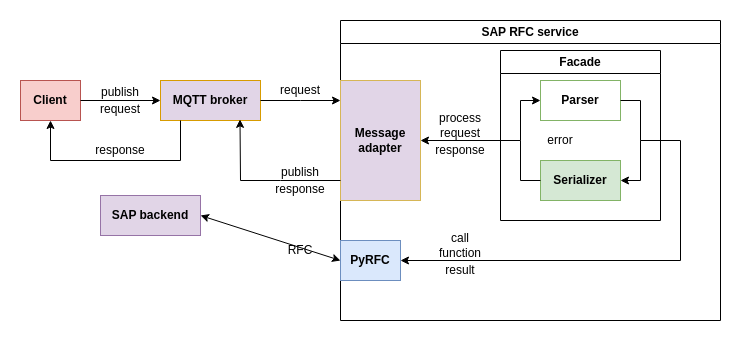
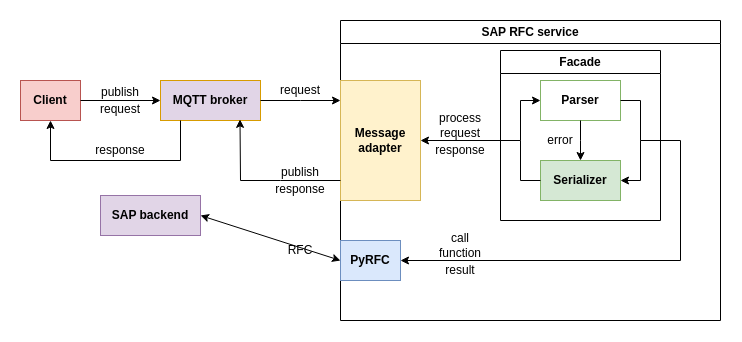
  <mxCell id="0" />
  <mxCell id="1" parent="0" />
  <mxCell id="2" value="&lt;b&gt;MQTT broker&lt;/b&gt;" style="rounded=0;whiteSpace=wrap;html=1;fillColor=#e1d5e7;strokeColor=#d79b00;" vertex="1" parent="1"><mxGeometry x="160" y="80" width="100" height="40" as="geometry" /></mxCell>
  <mxCell id="3" value="&lt;b&gt;Client&lt;/b&gt;" style="rounded=0;whiteSpace=wrap;html=1;fillColor=#f8cecc;strokeColor=#b85450;" vertex="1" parent="1"><mxGeometry x="20" y="80" width="60" height="40" as="geometry" /></mxCell>
  <mxCell id="4" value="SAP RFC service" style="swimlane;whiteSpace=wrap;html=1;" vertex="1" parent="1"><mxGeometry x="340" y="20" width="380" height="300" as="geometry"><mxRectangle x="360" y="280" width="130" height="30" as="alternateBounds" /></mxGeometry></mxCell>
- <mxCell id="5" value="&lt;b&gt;Message&lt;br&gt;adapter&lt;br&gt;&lt;/b&gt;" style="rounded=0;whiteSpace=wrap;html=1;fillColor=#e1d5e7;strokeColor=#d6b656;" vertex="1" parent="4"><mxGeometry y="60" width="80" height="120" as="geometry" /></mxCell>
+ <mxCell id="5" value="&lt;b&gt;Message&lt;br&gt;adapter&lt;br&gt;&lt;/b&gt;" style="rounded=0;whiteSpace=wrap;html=1;fillColor=#fff2cc;strokeColor=#d6b656;" vertex="1" parent="4"><mxGeometry y="60" width="80" height="120" as="geometry" /></mxCell>
  <mxCell id="6" value="&lt;p style=&quot;line-height: 120%;&quot;&gt;process&lt;br&gt;request&lt;/p&gt;" style="text;html=1;align=center;verticalAlign=middle;whiteSpace=wrap;rounded=0;" vertex="1" parent="4"><mxGeometry x="90" y="90" width="60" height="30" as="geometry" /></mxCell>
  <mxCell id="7" value="Facade" style="swimlane;whiteSpace=wrap;html=1;" vertex="1" parent="4"><mxGeometry x="160" y="30" width="160" height="170" as="geometry" /></mxCell>
  <mxCell id="8" value="&lt;b&gt;Serializer&lt;/b&gt;" style="rounded=0;whiteSpace=wrap;html=1;fillColor=#d5e8d4;strokeColor=#82b366;" vertex="1" parent="7"><mxGeometry x="40" y="110" width="80" height="40" as="geometry" /></mxCell>
  <mxCell id="9" value="&lt;div&gt;&lt;b&gt;Parser&lt;/b&gt;&lt;/div&gt;" style="rounded=0;whiteSpace=wrap;html=1;fillColor=#ffffff;strokeColor=#82b366;" vertex="1" parent="7"><mxGeometry x="40" y="30" width="80" height="40" as="geometry" /></mxCell>
  <mxCell id="10" value="" style="endArrow=none;html=1;rounded=0;exitX=0;exitY=0.5;exitDx=0;exitDy=0;" edge="1" parent="7" source="8"><mxGeometry width="50" height="50" relative="1" as="geometry"><mxPoint x="10" y="130" as="sourcePoint" /><mxPoint x="20" y="90" as="targetPoint" /><Array as="points"><mxPoint x="20" y="130" /></Array></mxGeometry></mxCell>
+ <mxCell id="11" value="" style="endArrow=classic;html=1;rounded=0;entryX=0.5;entryY=0;entryDx=0;entryDy=0;exitX=0.5;exitY=1;exitDx=0;exitDy=0;" edge="1" parent="7" source="9" target="8"><mxGeometry width="50" height="50" relative="1" as="geometry"><mxPoint x="20" y="90" as="sourcePoint" /><mxPoint x="70" y="110" as="targetPoint" /><Array as="points"><mxPoint x="80" y="90" /></Array></mxGeometry></mxCell>
  <mxCell id="12" value="error" style="text;html=1;align=center;verticalAlign=middle;whiteSpace=wrap;rounded=0;" vertex="1" parent="7"><mxGeometry x="40" y="80" width="40" height="20" as="geometry" /></mxCell>
  <mxCell id="13" value="" style="endArrow=classic;html=1;rounded=0;entryX=1;entryY=0.5;entryDx=0;entryDy=0;" edge="1" parent="7" target="8"><mxGeometry width="50" height="50" relative="1" as="geometry"><mxPoint x="140" y="90" as="sourcePoint" /><mxPoint x="160" y="120" as="targetPoint" /><Array as="points"><mxPoint x="140" y="130" /></Array></mxGeometry></mxCell>
  <mxCell id="14" value="response" style="text;html=1;align=center;verticalAlign=middle;whiteSpace=wrap;rounded=0;" vertex="1" parent="4"><mxGeometry x="90" y="120" width="60" height="20" as="geometry" /></mxCell>
  <mxCell id="15" value="" style="endArrow=classic;html=1;rounded=0;entryX=0;entryY=0.5;entryDx=0;entryDy=0;exitX=1;exitY=0.5;exitDx=0;exitDy=0;startArrow=classic;startFill=1;" edge="1" parent="4" source="5" target="9"><mxGeometry width="50" height="50" relative="1" as="geometry"><mxPoint x="160" y="120" as="sourcePoint" /><mxPoint x="210" y="70" as="targetPoint" /><Array as="points"><mxPoint x="180" y="120" /><mxPoint x="180" y="80" /></Array></mxGeometry></mxCell>
  <mxCell id="16" value="&lt;b&gt;PyRFC&lt;/b&gt;" style="rounded=0;whiteSpace=wrap;html=1;fillColor=#dae8fc;strokeColor=#6c8ebf;" vertex="1" parent="4"><mxGeometry y="220" width="60" height="40" as="geometry" /></mxCell>
  <mxCell id="17" value="" style="endArrow=classic;html=1;rounded=0;exitX=1;exitY=0.5;exitDx=0;exitDy=0;entryX=1;entryY=0.5;entryDx=0;entryDy=0;" edge="1" parent="4" source="9" target="16"><mxGeometry width="50" height="50" relative="1" as="geometry"><mxPoint x="310" y="170" as="sourcePoint" /><mxPoint x="360" y="120" as="targetPoint" /><Array as="points"><mxPoint x="300" y="80" /><mxPoint x="300" y="120" /><mxPoint x="340" y="120" /><mxPoint x="340" y="240" /></Array></mxGeometry></mxCell>
  <mxCell id="18" value="&lt;p style=&quot;line-height: 120%;&quot;&gt;call&lt;br&gt;function&lt;br&gt;&lt;/p&gt;" style="text;html=1;align=center;verticalAlign=middle;whiteSpace=wrap;rounded=0;" vertex="1" parent="4"><mxGeometry x="90" y="210" width="60" height="30" as="geometry" /></mxCell>
  <mxCell id="19" value="result" style="text;html=1;align=center;verticalAlign=middle;whiteSpace=wrap;rounded=0;" vertex="1" parent="4"><mxGeometry x="90" y="240" width="60" height="20" as="geometry" /></mxCell>
  <mxCell id="20" value="" style="endArrow=classic;html=1;rounded=0;exitX=1;exitY=0.5;exitDx=0;exitDy=0;" edge="1" parent="1" source="2"><mxGeometry width="50" height="50" relative="1" as="geometry"><mxPoint x="370" y="190" as="sourcePoint" /><mxPoint x="340" y="100" as="targetPoint" /><Array as="points"><mxPoint x="300" y="100" /></Array></mxGeometry></mxCell>
  <mxCell id="21" value="" style="endArrow=classic;html=1;rounded=0;entryX=0.795;entryY=0.972;entryDx=0;entryDy=0;entryPerimeter=0;" edge="1" parent="1" target="2"><mxGeometry width="50" height="50" relative="1" as="geometry"><mxPoint x="340" y="180" as="sourcePoint" /><mxPoint x="420" y="140" as="targetPoint" /><Array as="points"><mxPoint x="280" y="180" /><mxPoint x="240" y="180" /></Array></mxGeometry></mxCell>
  <mxCell id="22" value="&lt;p style=&quot;line-height: 140%;&quot;&gt;publish&lt;br&gt;response&lt;/p&gt;" style="text;html=1;align=center;verticalAlign=middle;whiteSpace=wrap;rounded=0;" vertex="1" parent="1"><mxGeometry x="270" y="160" width="60" height="40" as="geometry" /></mxCell>
  <mxCell id="23" value="request" style="text;html=1;align=center;verticalAlign=middle;whiteSpace=wrap;rounded=0;" vertex="1" parent="1"><mxGeometry x="270" y="80" width="60" height="20" as="geometry" /></mxCell>
  <mxCell id="24" value="" style="endArrow=classic;html=1;rounded=0;entryX=0;entryY=0.5;entryDx=0;entryDy=0;exitX=1;exitY=0.5;exitDx=0;exitDy=0;" edge="1" parent="1" source="3" target="2"><mxGeometry width="50" height="50" relative="1" as="geometry"><mxPoint x="100" y="100" as="sourcePoint" /><mxPoint x="130" y="90" as="targetPoint" /></mxGeometry></mxCell>
  <mxCell id="25" value="&lt;p style=&quot;line-height: 140%;&quot;&gt;publish&lt;br&gt;request&lt;/p&gt;" style="text;html=1;align=center;verticalAlign=middle;whiteSpace=wrap;rounded=0;" vertex="1" parent="1"><mxGeometry x="90" y="80" width="60" height="40" as="geometry" /></mxCell>
  <mxCell id="26" value="" style="endArrow=classic;html=1;rounded=0;entryX=0.5;entryY=1;entryDx=0;entryDy=0;" edge="1" parent="1" target="3"><mxGeometry width="50" height="50" relative="1" as="geometry"><mxPoint x="180" y="120" as="sourcePoint" /><mxPoint x="200" y="140" as="targetPoint" /><Array as="points"><mxPoint x="180" y="160" /><mxPoint x="50" y="160" /></Array></mxGeometry></mxCell>
  <mxCell id="27" value="response" style="text;html=1;align=center;verticalAlign=middle;whiteSpace=wrap;rounded=0;" vertex="1" parent="1"><mxGeometry x="90" y="140" width="60" height="20" as="geometry" /></mxCell>
  <mxCell id="28" value="&lt;b&gt;SAP backend&lt;/b&gt;" style="rounded=0;whiteSpace=wrap;html=1;fillColor=#e1d5e7;strokeColor=#9673a6;" vertex="1" parent="1"><mxGeometry x="100" y="195" width="100" height="40" as="geometry" /></mxCell>
  <mxCell id="29" value="" style="endArrow=classic;startArrow=classic;html=1;rounded=0;entryX=0;entryY=0.5;entryDx=0;entryDy=0;exitX=1;exitY=0.5;exitDx=0;exitDy=0;" edge="1" parent="1" source="28" target="16"><mxGeometry width="50" height="50" relative="1" as="geometry"><mxPoint x="270" y="270" as="sourcePoint" /><mxPoint x="320" y="220" as="targetPoint" /></mxGeometry></mxCell>
  <mxCell id="30" value="RFC" style="text;html=1;align=center;verticalAlign=middle;whiteSpace=wrap;rounded=0;" vertex="1" parent="1"><mxGeometry x="270" y="240" width="60" height="20" as="geometry" /></mxCell>
